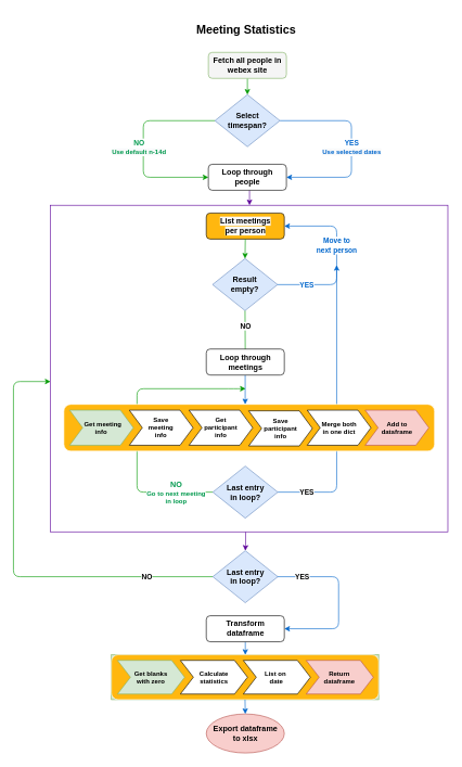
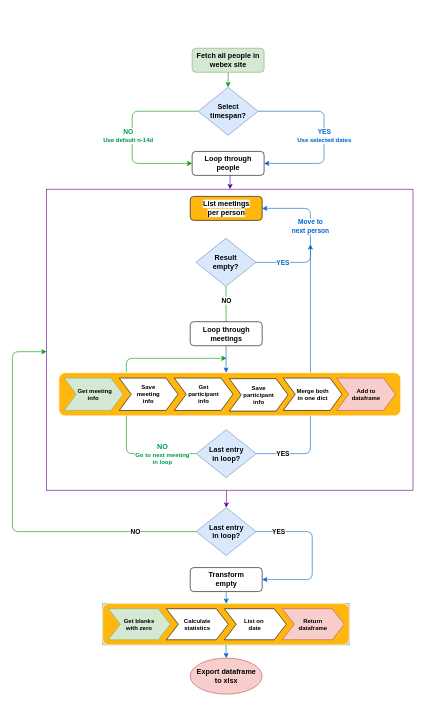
  <mxCell id="0" />
  <mxCell id="1" parent="0" />
  <mxCell id="2" style="edgeStyle=orthogonalEdgeStyle;rounded=0;orthogonalLoop=1;jettySize=auto;html=1;entryX=0.5;entryY=0;entryDx=0;entryDy=0;shadow=0;strokeColor=#5C0099;fillColor=#FFF700;fontStyle=1" parent="1" source="3" target="17" edge="1"><mxGeometry relative="1" as="geometry"><Array as="points"><mxPoint x="377" y="837" /><mxPoint x="377" y="837" /></Array></mxGeometry></mxCell>
  <mxCell id="3" value="" style="rounded=0;whiteSpace=wrap;html=1;shadow=0;strokeColor=#5C0099;fillColor=#FFFFFF;fontStyle=1" parent="1" vertex="1"><mxGeometry x="77" y="315" width="611" height="502" as="geometry" /></mxCell>
  <mxCell id="4" value="" style="edgeStyle=none;rounded=0;orthogonalLoop=1;jettySize=auto;html=1;strokeColor=#009900;fontStyle=1" parent="1" source="5" target="11" edge="1"><mxGeometry relative="1" as="geometry" /></mxCell>
- <mxCell id="5" value="Fetch all people in webex site" style="rounded=1;whiteSpace=wrap;html=1;fontSize=12;glass=0;strokeWidth=1;shadow=0;fontStyle=1;fillColor=#f5f5f5;strokeColor=#82b366;" parent="1" vertex="1"><mxGeometry x="319.73" y="80" width="120" height="40" as="geometry" /></mxCell>
- <mxCell id="6" value="&lt;font style=&quot;font-size: 18px&quot;&gt;Meeting Statistics&lt;/font&gt;" style="text;html=1;strokeColor=none;fillColor=none;align=center;verticalAlign=middle;whiteSpace=wrap;rounded=0;fontStyle=1" parent="1" vertex="1"><mxGeometry x="277.64" y="20" width="200" height="50" as="geometry" /></mxCell>
+ <mxCell id="5" value="Fetch all people in webex site" style="rounded=1;whiteSpace=wrap;html=1;fontSize=12;glass=0;strokeWidth=1;shadow=0;fontStyle=1;fillColor=#d5e8d4;strokeColor=#82b366;" parent="1" vertex="1"><mxGeometry x="319.73" y="80" width="120" height="40" as="geometry" /></mxCell>
  <mxCell id="7" style="edgeStyle=orthogonalEdgeStyle;rounded=1;orthogonalLoop=1;jettySize=auto;html=1;exitX=0;exitY=0.5;exitDx=0;exitDy=0;shadow=0;strokeColor=#009900;fillColor=#FFF700;fontStyle=1" parent="1" source="11" target="13" edge="1"><mxGeometry relative="1" as="geometry"><mxPoint x="309.73" y="275" as="targetPoint" /><Array as="points"><mxPoint x="219.73" y="185" /><mxPoint x="219.73" y="272" /></Array></mxGeometry></mxCell>
  <mxCell id="8" value="NO&lt;br&gt;&lt;span style=&quot;font-size: 10px ; background-color: rgb(248 , 249 , 250)&quot;&gt;Use default&lt;/span&gt;&lt;span style=&quot;font-size: 10px ; background-color: rgb(248 , 249 , 250)&quot;&gt;&amp;nbsp;n-14d&lt;/span&gt;" style="edgeLabel;html=1;align=center;verticalAlign=middle;resizable=0;points=[];fontStyle=1;fontColor=#00994D;" parent="7" vertex="1" connectable="0"><mxGeometry x="-0.539" y="2" relative="1" as="geometry"><mxPoint x="-49" y="38" as="offset" /></mxGeometry></mxCell>
  <mxCell id="9" style="edgeStyle=orthogonalEdgeStyle;rounded=1;orthogonalLoop=1;jettySize=auto;html=1;exitX=1;exitY=0.5;exitDx=0;exitDy=0;entryX=1;entryY=0.5;entryDx=0;entryDy=0;strokeColor=#0066CC;fontStyle=1" parent="1" source="11" target="13" edge="1"><mxGeometry relative="1" as="geometry"><mxPoint x="429.73" y="295" as="targetPoint" /><Array as="points"><mxPoint x="539.73" y="185" /><mxPoint x="539.73" y="272" /></Array></mxGeometry></mxCell>
  <mxCell id="10" value="YES&lt;br&gt;&lt;span style=&quot;font-size: 10px ; background-color: rgb(248 , 249 , 250)&quot;&gt;Use selected dates&lt;/span&gt;" style="edgeLabel;html=1;align=center;verticalAlign=middle;resizable=0;points=[];fontStyle=1;fontColor=#0066CC;" parent="9" vertex="1" connectable="0"><mxGeometry x="-0.484" y="2" relative="1" as="geometry"><mxPoint x="33" y="42" as="offset" /></mxGeometry></mxCell>
  <mxCell id="11" value="Select&lt;br&gt;timespan?" style="rhombus;whiteSpace=wrap;html=1;fontStyle=1;fillColor=#dae8fc;strokeColor=#6c8ebf;" parent="1" vertex="1"><mxGeometry x="329.73" y="145" width="100" height="80" as="geometry" /></mxCell>
  <mxCell id="12" style="edgeStyle=orthogonalEdgeStyle;rounded=0;orthogonalLoop=1;jettySize=auto;html=1;entryX=0.5;entryY=0;entryDx=0;entryDy=0;shadow=0;strokeColor=#5C0099;fillColor=#FFF700;fontStyle=1" parent="1" edge="1"><mxGeometry relative="1" as="geometry"><mxPoint x="383.005" y="289" as="sourcePoint" /><mxPoint x="383" y="315" as="targetPoint" /><Array as="points"><mxPoint x="383.5" y="289" /></Array></mxGeometry></mxCell>
  <mxCell id="13" value="Loop through people" style="rounded=1;whiteSpace=wrap;html=1;fontSize=12;glass=0;strokeWidth=1;shadow=0;fontStyle=1" parent="1" vertex="1"><mxGeometry x="319.73" y="252" width="120" height="40" as="geometry" /></mxCell>
  <mxCell id="14" style="edgeStyle=orthogonalEdgeStyle;rounded=1;orthogonalLoop=1;jettySize=auto;html=1;exitX=0;exitY=0.5;exitDx=0;exitDy=0;shadow=0;strokeColor=#009900;fillColor=#FFF700;fontStyle=1" parent="1" source="17" target="3" edge="1"><mxGeometry relative="1" as="geometry"><mxPoint x="20" y="567" as="targetPoint" /><Array as="points"><mxPoint x="20" y="886" /><mxPoint x="20" y="586" /></Array></mxGeometry></mxCell>
  <mxCell id="15" value="NO" style="edgeLabel;html=1;align=center;verticalAlign=middle;resizable=0;points=[];fontStyle=1" parent="14" vertex="1" connectable="0"><mxGeometry x="-0.692" y="-1" relative="1" as="geometry"><mxPoint as="offset" /></mxGeometry></mxCell>
  <mxCell id="16" value="YES" style="edgeStyle=orthogonalEdgeStyle;rounded=1;orthogonalLoop=1;jettySize=auto;html=1;shadow=0;strokeColor=#0066CC;fillColor=#FFF700;exitX=0.935;exitY=0.5;exitDx=0;exitDy=0;exitPerimeter=0;entryX=1;entryY=0.5;entryDx=0;entryDy=0;fontStyle=1" parent="1" source="17" target="29" edge="1"><mxGeometry x="-0.67" relative="1" as="geometry"><mxPoint x="430" y="886" as="sourcePoint" /><mxPoint x="520" y="964" as="targetPoint" /><Array as="points"><mxPoint x="520" y="886" /><mxPoint x="520" y="966" /></Array><mxPoint x="1" as="offset" /></mxGeometry></mxCell>
  <mxCell id="17" value="Last entry&lt;br&gt;in loop?" style="rhombus;whiteSpace=wrap;html=1;fontStyle=1;fillColor=#dae8fc;strokeColor=#6c8ebf;" parent="1" vertex="1"><mxGeometry x="326.5" y="846" width="100" height="80" as="geometry" /></mxCell>
  <mxCell id="18" value="&lt;meta charset=&quot;utf-8&quot;&gt;&lt;span style=&quot;color: rgb(0, 0, 0); font-family: helvetica; font-size: 12px; font-style: normal; letter-spacing: normal; text-align: center; text-indent: 0px; text-transform: none; word-spacing: 0px; background-color: rgb(248, 249, 250); display: inline; float: none;&quot;&gt;List meetings&lt;/span&gt;&lt;br style=&quot;color: rgb(0, 0, 0); font-family: helvetica; font-size: 12px; font-style: normal; letter-spacing: normal; text-align: center; text-indent: 0px; text-transform: none; word-spacing: 0px; background-color: rgb(248, 249, 250);&quot;&gt;&lt;span style=&quot;color: rgb(0, 0, 0); font-family: helvetica; font-size: 12px; font-style: normal; letter-spacing: normal; text-align: center; text-indent: 0px; text-transform: none; word-spacing: 0px; background-color: rgb(248, 249, 250); display: inline; float: none;&quot;&gt;per person&lt;/span&gt;" style="rounded=1;whiteSpace=wrap;html=1;fontSize=12;glass=0;strokeWidth=1;shadow=0;fontStyle=1;fillColor=#ffb70f;" parent="1" vertex="1"><mxGeometry x="316.5" y="327" width="120" height="40" as="geometry" /></mxCell>
  <mxCell id="19" style="edgeStyle=none;rounded=0;orthogonalLoop=1;jettySize=auto;html=1;exitX=0.5;exitY=1;exitDx=0;exitDy=0;strokeColor=#009900;fontStyle=1" parent="1" source="21" edge="1"><mxGeometry x="106.5" y="293" as="geometry"><mxPoint x="376.5" y="550" as="targetPoint" /></mxGeometry></mxCell>
  <mxCell id="20" value="NO" style="edgeLabel;html=1;align=center;verticalAlign=middle;resizable=0;points=[];strokeColor=#009900;fontStyle=1" parent="19" vertex="1" connectable="0"><mxGeometry x="-0.632" y="5" relative="1" as="geometry"><mxPoint x="-5" y="11" as="offset" /></mxGeometry></mxCell>
  <mxCell id="21" value="Result &lt;br&gt;empty?" style="rhombus;whiteSpace=wrap;html=1;fontStyle=1;fillColor=#dae8fc;strokeColor=#6c8ebf;" parent="1" vertex="1"><mxGeometry x="326.09" y="397" width="100" height="80" as="geometry" /></mxCell>
- <mxCell id="22" style="edgeStyle=none;rounded=0;orthogonalLoop=1;jettySize=auto;html=1;exitX=0.5;exitY=1;exitDx=0;exitDy=0;entryX=0.5;entryY=0;entryDx=0;entryDy=0;strokeColor=#009900;fontStyle=1" parent="1" source="18" target="21" edge="1"><mxGeometry x="106.5" y="293" as="geometry" /></mxCell>
  <mxCell id="23" style="edgeStyle=none;rounded=0;orthogonalLoop=1;jettySize=auto;html=1;entryX=0;entryY=0.5;entryDx=0;entryDy=0;fontStyle=1" parent="1" source="21" target="21" edge="1"><mxGeometry x="106.5" y="293" as="geometry" /></mxCell>
  <mxCell id="24" style="edgeStyle=orthogonalEdgeStyle;rounded=1;orthogonalLoop=1;jettySize=auto;html=1;exitX=0;exitY=0.5;exitDx=0;exitDy=0;shadow=0;strokeColor=#009900;fillColor=#FFF700;fontStyle=1" parent="1" source="26" edge="1"><mxGeometry x="106.5" y="293" as="geometry"><mxPoint x="377" y="597" as="targetPoint" /><Array as="points"><mxPoint x="210" y="756" /><mxPoint x="210" y="597" /><mxPoint x="360" y="597" /></Array></mxGeometry></mxCell>
  <mxCell id="25" value="&lt;h5&gt;&lt;font style=&quot;&quot;&gt;&lt;font style=&quot;font-size: 12px&quot;&gt;NO&lt;/font&gt;&lt;br&gt;&lt;font style=&quot;font-size: 10px&quot;&gt;Go to next meeting&lt;br&gt; in loop&lt;/font&gt;&lt;/font&gt;&lt;/h5&gt;" style="edgeLabel;html=1;align=center;verticalAlign=middle;resizable=0;points=[];fontStyle=1;fontColor=#00994D;" parent="24" vertex="1" connectable="0"><mxGeometry x="-0.718" y="1" relative="1" as="geometry"><mxPoint x="5" y="-1" as="offset" /></mxGeometry></mxCell>
  <mxCell id="26" value="Last entry&lt;br&gt;in loop?" style="rhombus;whiteSpace=wrap;html=1;fontStyle=1;fillColor=#dae8fc;strokeColor=#6c8ebf;" parent="1" vertex="1"><mxGeometry x="326.5" y="716" width="100" height="80" as="geometry" /></mxCell>
  <mxCell id="27" value="&lt;font color=&quot;#0066CC&quot;&gt;Move to &lt;br&gt;next person&lt;/font&gt;" style="edgeStyle=orthogonalEdgeStyle;rounded=1;orthogonalLoop=1;jettySize=auto;html=1;fillColor=#FFF700;strokeColor=#0066CC;shadow=0;exitX=1;exitY=0.5;exitDx=0;exitDy=0;fontStyle=1" parent="1" source="21" edge="1"><mxGeometry as="geometry"><mxPoint x="426.5" y="460" as="sourcePoint" /><mxPoint x="436.5" y="347" as="targetPoint" /><Array as="points"><mxPoint x="517" y="437" /><mxPoint x="517" y="347" /></Array><mxPoint x="86" y="-15" as="offset" /></mxGeometry></mxCell>
  <mxCell id="28" style="edgeStyle=orthogonalEdgeStyle;rounded=0;orthogonalLoop=1;jettySize=auto;html=1;entryX=0.5;entryY=0;entryDx=0;entryDy=0;shadow=0;strokeColor=#0066CC;fillColor=#FFF700;fontStyle=1" parent="1" source="29" target="34" edge="1"><mxGeometry relative="1" as="geometry" /></mxCell>
- <mxCell id="29" value="&lt;font face=&quot;helvetica&quot;&gt;Transform &lt;br&gt;dataframe&lt;/font&gt;" style="rounded=1;whiteSpace=wrap;html=1;fontSize=12;glass=0;strokeWidth=1;shadow=0;fontStyle=1" parent="1" vertex="1"><mxGeometry x="316.5" y="946" width="120" height="40" as="geometry" /></mxCell>
+ <mxCell id="29" value="&lt;font face=&quot;helvetica&quot;&gt;Transform &lt;br&gt;empty&lt;/font&gt;" style="rounded=1;whiteSpace=wrap;html=1;fontSize=12;glass=0;strokeWidth=1;shadow=0;fontStyle=1" parent="1" vertex="1"><mxGeometry x="316.5" y="946" width="120" height="40" as="geometry" /></mxCell>
  <mxCell id="30" style="edgeStyle=orthogonalEdgeStyle;rounded=1;orthogonalLoop=1;jettySize=auto;html=1;exitX=1;exitY=0.5;exitDx=0;exitDy=0;fillColor=#FFF700;strokeColor=#0066CC;fontStyle=1" parent="1" source="26" edge="1"><mxGeometry x="106.5" y="293" as="geometry"><mxPoint x="517" y="407" as="targetPoint" /><Array as="points"><mxPoint x="517" y="756" /></Array><mxPoint x="426.5" y="800" as="sourcePoint" /></mxGeometry></mxCell>
  <mxCell id="31" value="YES" style="edgeLabel;html=1;align=center;verticalAlign=middle;resizable=0;points=[];fontStyle=1" parent="30" vertex="1" connectable="0"><mxGeometry x="-0.741" y="2" relative="1" as="geometry"><mxPoint x="-13" y="2" as="offset" /></mxGeometry></mxCell>
  <mxCell id="32" value="YES" style="edgeLabel;html=1;align=center;verticalAlign=middle;resizable=0;points=[];fontStyle=1;fontColor=#0066CC;" parent="30" vertex="1" connectable="0"><mxGeometry relative="1" as="geometry"><mxPoint x="-47" y="-189" as="offset" /></mxGeometry></mxCell>
  <mxCell id="33" value="" style="group;fontStyle=1;fillColor=#d5e8d4;strokeColor=#82b366;" parent="1" vertex="1" connectable="0"><mxGeometry x="170.59" y="1006" width="411" height="69" as="geometry" /></mxCell>
  <mxCell id="34" value="" style="rounded=1;whiteSpace=wrap;html=1;shadow=0;strokeColor=#FFFFFF;fillColor=#FFB70F;fontStyle=1" parent="33" vertex="1"><mxGeometry width="411" height="69" as="geometry" /></mxCell>
  <mxCell id="35" value="&lt;h5&gt;Get blanks&lt;br&gt;with zero&lt;/h5&gt;" style="shape=step;perimeter=stepPerimeter;whiteSpace=wrap;html=1;fixedSize=1;shadow=0;strokeColor=#82b366;fillColor=#d5e8d4;fontStyle=1" parent="33" vertex="1"><mxGeometry x="9.389" y="8.625" width="103.282" height="51.75" as="geometry" /></mxCell>
  <mxCell id="36" value="&lt;h5&gt;List on&amp;nbsp;&lt;br&gt;date&lt;/h5&gt;" style="shape=step;perimeter=stepPerimeter;whiteSpace=wrap;html=1;fixedSize=1;shadow=0;strokeColor=#000000;fillColor=#FFFFFF;fontStyle=1" parent="33" vertex="1"><mxGeometry x="202.808" y="8.625" width="103.282" height="51.75" as="geometry" /></mxCell>
  <mxCell id="37" value="&lt;h5&gt;Calculate&lt;br&gt; statistics&lt;/h5&gt;" style="shape=step;perimeter=stepPerimeter;whiteSpace=wrap;html=1;fixedSize=1;shadow=0;strokeColor=#000000;fillColor=#FFFFFF;fontStyle=1" parent="33" vertex="1"><mxGeometry x="106.099" y="8.625" width="103.282" height="51.75" as="geometry" /></mxCell>
  <mxCell id="38" value="&lt;h5&gt;Return&lt;br&gt; dataframe&lt;/h5&gt;" style="shape=step;perimeter=stepPerimeter;whiteSpace=wrap;html=1;fixedSize=1;shadow=0;strokeColor=#b85450;fillColor=#f8cecc;fontStyle=1" parent="33" vertex="1"><mxGeometry x="299.517" y="8.625" width="103.282" height="51.75" as="geometry" /></mxCell>
  <mxCell id="39" value="" style="rounded=1;whiteSpace=wrap;html=1;shadow=0;strokeColor=#FFFFFF;fillColor=#FFB70F;fontStyle=1" parent="1" vertex="1"><mxGeometry x="97.5" y="621" width="570" height="72" as="geometry" /></mxCell>
  <mxCell id="40" value="&lt;h5&gt;&amp;nbsp; Get meeting&lt;br&gt;info&lt;/h5&gt;" style="shape=step;perimeter=stepPerimeter;whiteSpace=wrap;html=1;fixedSize=1;shadow=0;strokeColor=#82b366;fillColor=#d5e8d4;fontStyle=1" parent="1" vertex="1"><mxGeometry x="106.408" y="630" width="97.993" height="54.0" as="geometry" /></mxCell>
  <mxCell id="41" value="&lt;h5&gt;Get &lt;br&gt;participant &lt;br&gt;info&lt;/h5&gt;" style="shape=step;perimeter=stepPerimeter;whiteSpace=wrap;html=1;fixedSize=1;shadow=0;strokeColor=#000000;fillColor=#FFFFFF;fontStyle=1" parent="1" vertex="1"><mxGeometry x="289.922" y="630" width="97.993" height="54.0" as="geometry" /></mxCell>
  <mxCell id="42" value="&lt;h5&gt;Save &lt;br&gt;meeting&lt;br&gt;info&lt;/h5&gt;" style="shape=step;perimeter=stepPerimeter;whiteSpace=wrap;html=1;fixedSize=1;shadow=0;strokeColor=#000000;fillColor=#FFFFFF;fontStyle=1" parent="1" vertex="1"><mxGeometry x="198.165" y="630" width="97.993" height="54.0" as="geometry" /></mxCell>
  <mxCell id="43" value="&lt;h5&gt;Save &lt;br&gt;participant &lt;br&gt;info&lt;/h5&gt;" style="shape=step;perimeter=stepPerimeter;whiteSpace=wrap;html=1;fixedSize=1;shadow=0;strokeColor=#000000;fillColor=#FFFFFF;fontStyle=1" parent="1" vertex="1"><mxGeometry x="381.679" y="631" width="97.993" height="54.0" as="geometry" /></mxCell>
  <mxCell id="44" value="&lt;h5&gt;Merge both&lt;br&gt;in one dict&lt;/h5&gt;" style="shape=step;perimeter=stepPerimeter;whiteSpace=wrap;html=1;fixedSize=1;shadow=0;strokeColor=#000000;fillColor=#FFFFFF;fontStyle=1" parent="1" vertex="1"><mxGeometry x="471.654" y="630" width="97.993" height="54.0" as="geometry" /></mxCell>
  <mxCell id="45" value="&lt;h5&gt;Add to&lt;br&gt;dataframe&lt;/h5&gt;" style="shape=step;perimeter=stepPerimeter;whiteSpace=wrap;html=1;fixedSize=1;shadow=0;strokeColor=#b85450;fillColor=#f8cecc;fontStyle=1" parent="1" vertex="1"><mxGeometry x="560.738" y="630" width="97.993" height="54.0" as="geometry" /></mxCell>
  <mxCell id="46" style="edgeStyle=orthogonalEdgeStyle;rounded=0;orthogonalLoop=1;jettySize=auto;html=1;entryX=0.5;entryY=0;entryDx=0;entryDy=0;shadow=0;strokeColor=#0066CC;fillColor=#FFF700;fontStyle=1" parent="1" edge="1"><mxGeometry relative="1" as="geometry"><mxPoint x="376.33" y="576" as="sourcePoint" /><mxPoint x="376.33" y="621" as="targetPoint" /><Array as="points"><mxPoint x="376.83" y="576" /></Array></mxGeometry></mxCell>
  <mxCell id="47" value="&lt;font face=&quot;helvetica&quot;&gt;Loop through meetings&lt;/font&gt;" style="rounded=1;whiteSpace=wrap;html=1;fontSize=12;glass=0;strokeWidth=1;shadow=0;fontStyle=1" parent="1" vertex="1"><mxGeometry x="316.5" y="536" width="120" height="40" as="geometry" /></mxCell>
  <mxCell id="48" value="Export dataframe &lt;br&gt;to xlsx" style="ellipse;whiteSpace=wrap;html=1;shadow=0;strokeColor=#b85450;fillColor=#f8cecc;fontStyle=1" parent="1" vertex="1"><mxGeometry x="316.5" y="1097" width="120" height="60" as="geometry" /></mxCell>
  <mxCell id="49" style="edgeStyle=orthogonalEdgeStyle;rounded=0;orthogonalLoop=1;jettySize=auto;html=1;exitX=0.5;exitY=1;exitDx=0;exitDy=0;entryX=0.5;entryY=0;entryDx=0;entryDy=0;shadow=0;strokeColor=#0066CC;fillColor=#FFF700;fontStyle=1" parent="1" source="34" target="48" edge="1"><mxGeometry relative="1" as="geometry" /></mxCell>
